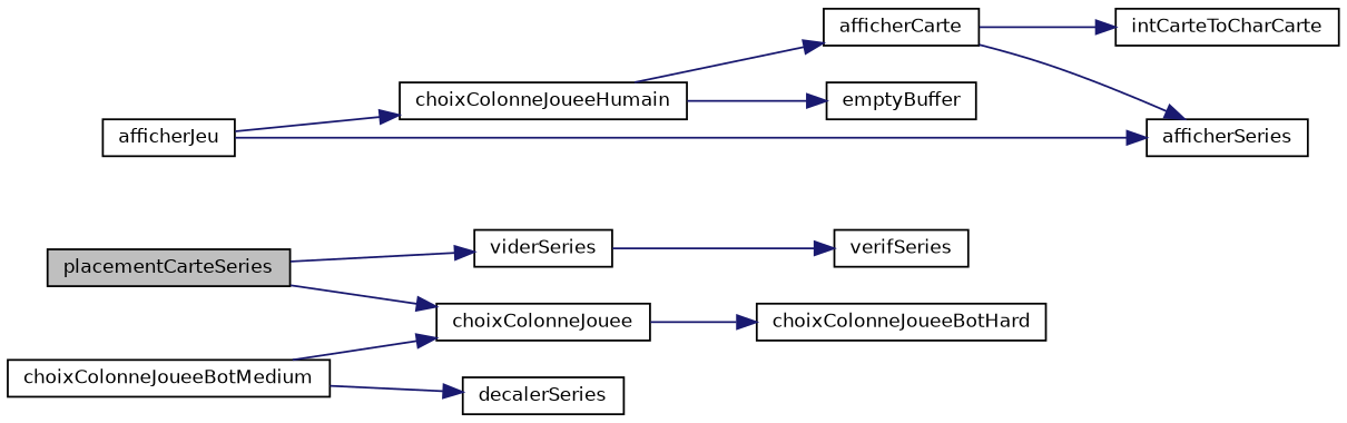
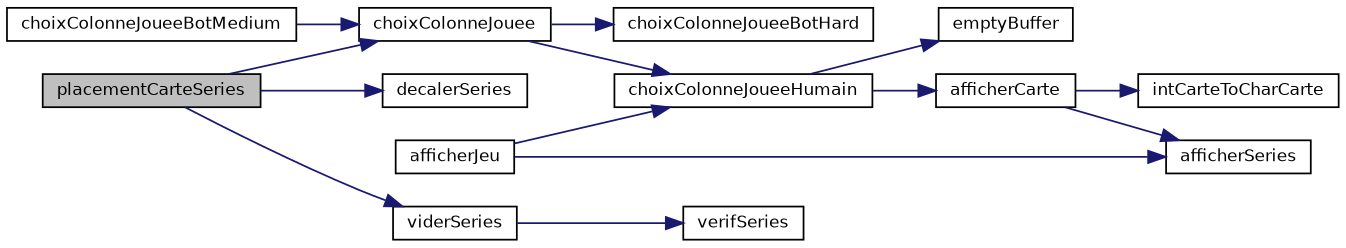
  digraph {
    rankdir=LR
    node [color=black fillcolor=white fontname=Helvetica fontsize=10 shape=record style=filled]
    edge [color=midnightblue fontname=Helvetica fontsize=10 labelfontname=Helvetica labelfontsize=10 style=solid]
    n1 [fillcolor=grey75 fontcolor=black height=0.2 label=placementCarteSeries width=0.4]
    n2 [height=0.2 label=choixColonneJouee width=0.4]
    n3 [height=0.2 label=decalerSeries width=0.4]
    n4 [height=0.2 label=viderSeries width=0.4]
    n5 [height=0.2 label=choixColonneJoueeBotHard width=0.4]
    n6 [height=0.2 label=choixColonneJoueeHumain width=0.4]
    n7 [height=0.2 label=verifSeries width=0.4]
    n8 [height=0.2 label=choixColonneJoueeBotMedium width=0.4]
    n9 [height=0.2 label=afficherCarte width=0.4]
    n10 [height=0.2 label=emptyBuffer width=0.4]
    n11 [height=0.2 label=intCarteToCharCarte width=0.4]
    n12 [height=0.2 label=afficherSeries width=0.4]
    n13 [height=0.2 label=afficherJeu width=0.4]
    n1 -> n2
-   n8 -> n3
+   n1 -> n3
    n1 -> n4
    n2 -> n5
+   n2 -> n6
    n4 -> n7
    n6 -> n9
    n6 -> n10
    n8 -> n2
    n9 -> n11
    n9 -> n12
    n13 -> n6
    n13 -> n12
  }
